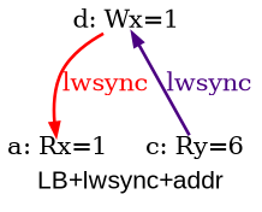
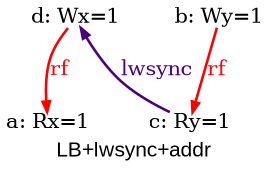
  digraph {
    fontname=Arial
    fontsize=12
    label="LB+lwsync+addr"
    node [fixedsize=true fontsize=12 shape=none]
    edge [arrowsize=0.600000 color=red fontcolor=red fontsize=12 penwidth=1.500000]
    n1 [height=0.166667 label="a: Rx=1" width=0.666667]
-   n3 [height=0.166667 label="c: Ry=6" width=0.666667]
+   n2 [height=0.166667 label="b: Wy=1" width=0.666667]
+   n3 [height=0.166667 label="c: Ry=1" width=0.666667]
    n4 [height=0.166667 label="d: Wx=1" width=0.666667]
-   n4 -> n1 [label=lwsync]
+   n2 -> n3 [label=rf]
+   n4 -> n1 [label=rf]
    n4 -> n3 [color=indigo dir=back fontcolor=indigo label=lwsync]
  }
